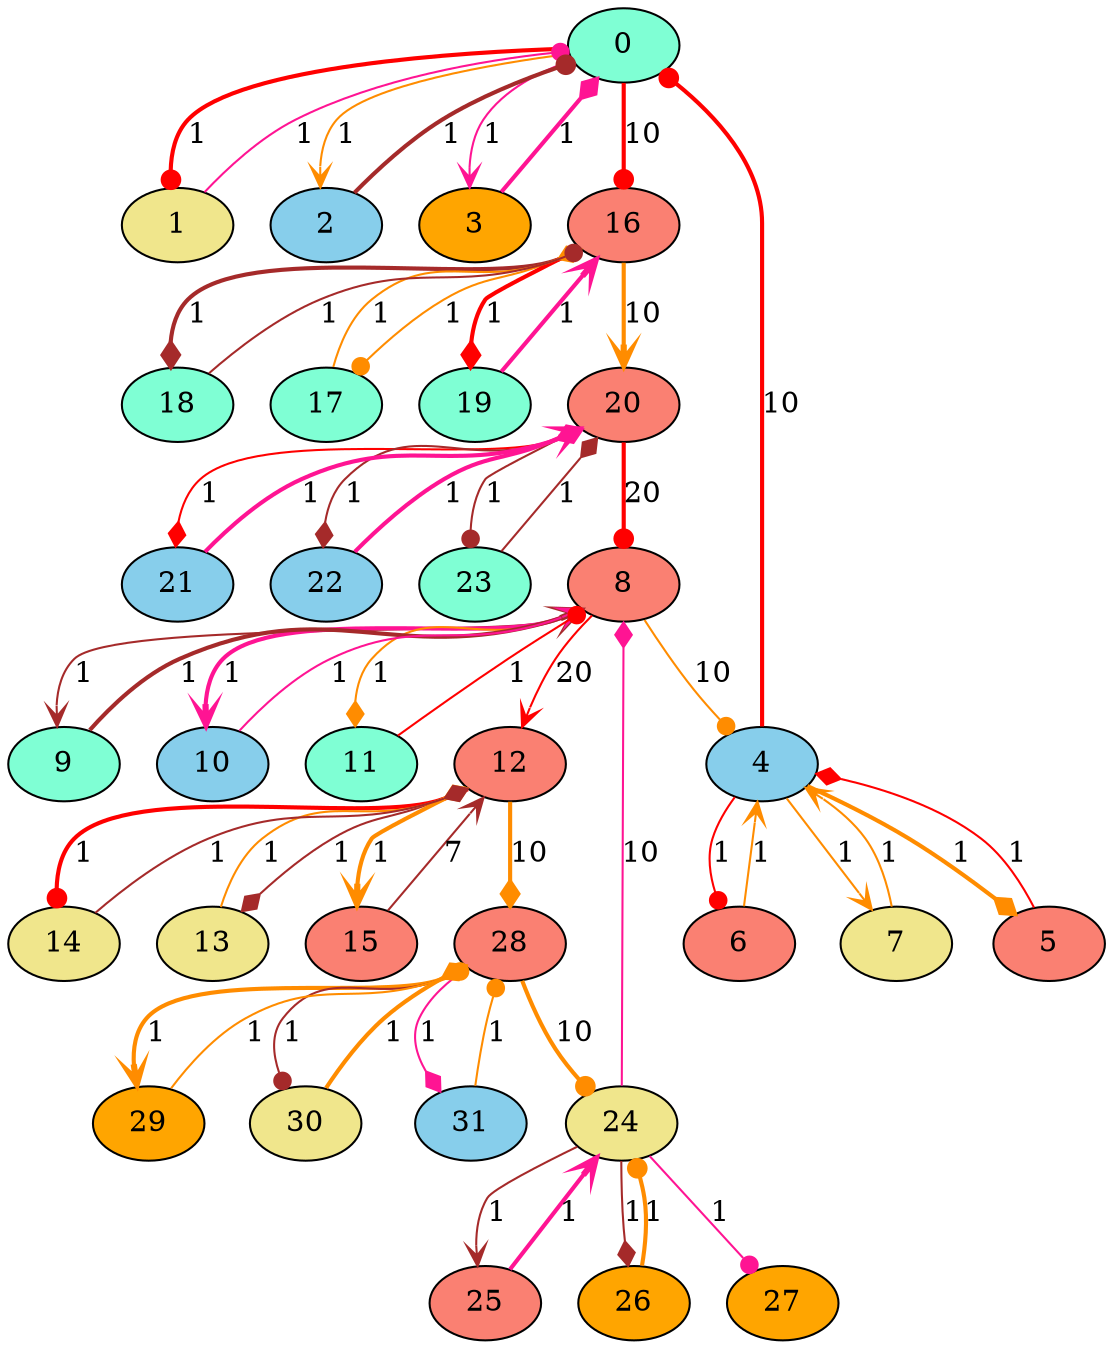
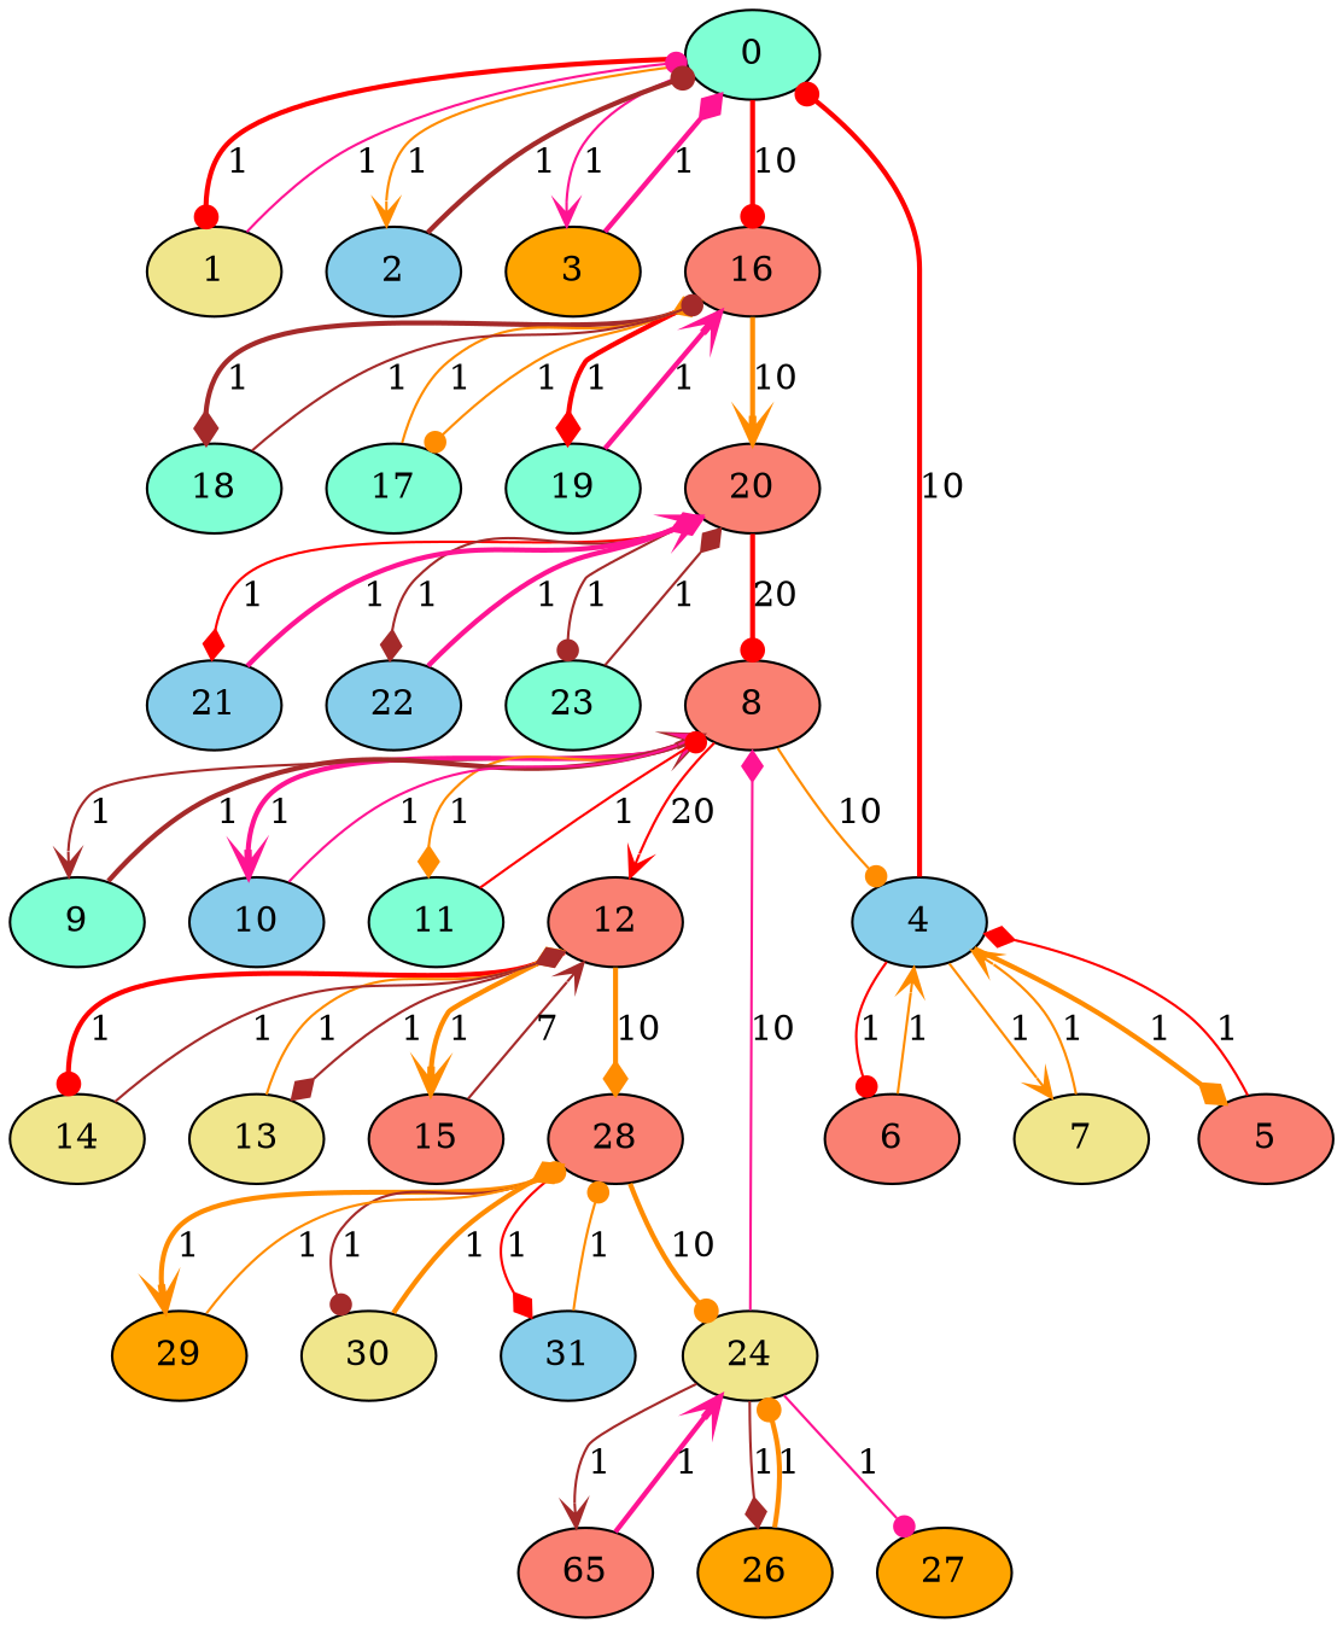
  digraph {
    node [fillcolor=salmon style=filled]
    edge [arrowhead=dot color=darkorange style=solid weight=1]
    0 [fillcolor=aquamarine]
    1 [fillcolor=khaki]
    2 [fillcolor=skyblue]
    3 [fillcolor=orange]
    16
    17 [fillcolor=aquamarine]
    18 [fillcolor=aquamarine]
    19 [fillcolor=aquamarine]
    20
    4 [fillcolor=skyblue]
    5
    6
    7 [fillcolor=khaki]
    8
    9 [fillcolor=aquamarine]
    10 [fillcolor=skyblue]
    11 [fillcolor=aquamarine]
    12
    13 [fillcolor=khaki]
    14 [fillcolor=khaki]
    15
    28
    24 [fillcolor=khaki]
    29 [fillcolor=orange]
    30 [fillcolor=khaki]
    31 [fillcolor=skyblue]
    21 [fillcolor=skyblue]
    22 [fillcolor=skyblue]
    23 [fillcolor=aquamarine]
-   25
+   25 [label=65]
    26 [fillcolor=orange]
    27 [fillcolor=orange]
    0 -> 1 [color=red label=1 style=bold]
    0 -> 2 [arrowhead=vee label=1]
    0 -> 3 [arrowhead=vee color=deeppink label=1]
    0 -> 16 [color=red label=10 style=bold weight=10]
    1 -> 0 [color=deeppink label=1]
    2 -> 0 [color=brown label=1 style=bold]
    3 -> 0 [arrowhead=diamond color=deeppink label=1 style=bold]
    16 -> 17 [label=1]
    16 -> 18 [arrowhead=diamond color=brown label=1 style=bold]
    16 -> 19 [arrowhead=diamond color=red label=1 style=bold]
    16 -> 20 [arrowhead=vee label=10 style=bold weight=10]
    17 -> 16 [arrowhead=diamond label=1]
    18 -> 16 [color=brown label=1]
    19 -> 16 [arrowhead=vee color=deeppink label=1 style=bold]
    20 -> 8 [color=red label=20 style=bold weight=20]
    20 -> 21 [arrowhead=diamond color=red label=1]
    20 -> 22 [arrowhead=diamond color=brown label=1]
    20 -> 23 [color=brown label=1]
    4 -> 0 [color=red label=10 style=bold weight=10]
    4 -> 5 [arrowhead=diamond label=1 style=bold]
    4 -> 6 [color=red label=1]
    4 -> 7 [arrowhead=vee label=1]
    5 -> 4 [arrowhead=diamond color=red label=1]
    6 -> 4 [arrowhead=vee label=1]
    7 -> 4 [arrowhead=vee label=1]
    8 -> 4 [label=10 weight=10]
    8 -> 9 [arrowhead=vee color=brown label=1]
    8 -> 10 [arrowhead=vee color=deeppink label=1 style=bold]
    8 -> 11 [arrowhead=diamond label=1]
    8 -> 12 [arrowhead=vee color=red label=20 weight=10]
    9 -> 8 [arrowhead=vee color=brown label=1 style=bold]
    10 -> 8 [arrowhead=vee color=deeppink label=1]
    11 -> 8 [color=red label=1]
    12 -> 13 [arrowhead=diamond color=brown label=1]
    12 -> 14 [color=red label=1 style=bold]
    12 -> 15 [arrowhead=vee label=1 style=bold]
    12 -> 28 [arrowhead=diamond label=10 style=bold weight=10]
    13 -> 12 [arrowhead=diamond label=1]
    14 -> 12 [arrowhead=diamond color=brown label=1]
    15 -> 12 [arrowhead=vee color=brown label=7]
    28 -> 24 [label=10 style=bold weight=10]
    28 -> 29 [arrowhead=vee label=1 style=bold]
    28 -> 30 [color=brown label=1]
-   28 -> 31 [arrowhead=diamond color=deeppink label=1]
+   28 -> 31 [arrowhead=diamond color=red label=1]
    24 -> 8 [arrowhead=diamond color=deeppink label=10 weight=10]
    24 -> 25 [arrowhead=vee color=brown label=1]
    24 -> 26 [arrowhead=diamond color=brown label=1]
    24 -> 27 [color=deeppink label=1]
    29 -> 28 [label=1]
    30 -> 28 [arrowhead=diamond label=1 style=bold]
    31 -> 28 [label=1]
    21 -> 20 [arrowhead=diamond color=deeppink label=1 style=bold]
    22 -> 20 [arrowhead=vee color=deeppink label=1 style=bold]
    23 -> 20 [arrowhead=diamond color=brown label=1]
    25 -> 24 [arrowhead=vee color=deeppink label=1 style=bold]
    26 -> 24 [label=1 style=bold]
  }
